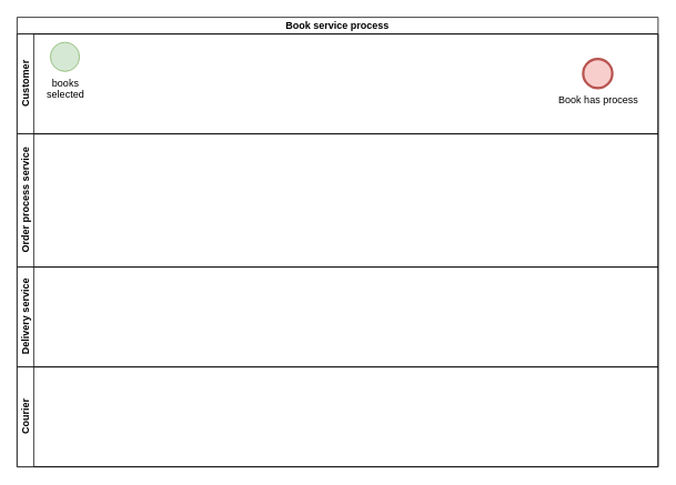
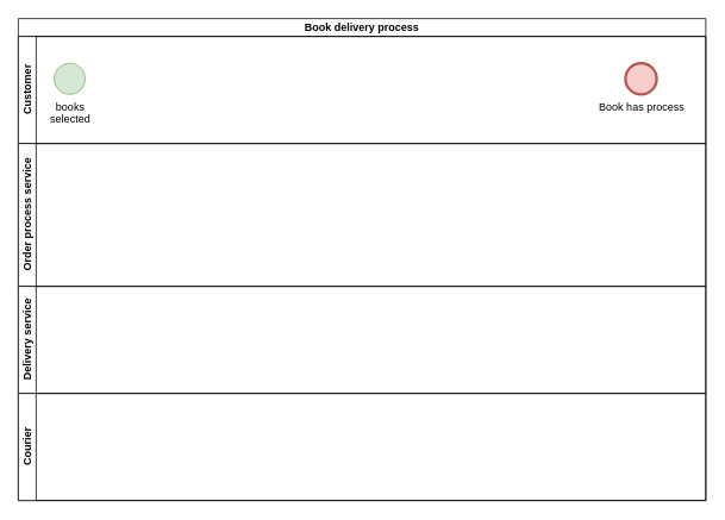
  <mxCell id="0" />
  <mxCell id="1" parent="0" />
- <mxCell id="2" value="Book service process" style="swimlane;html=1;childLayout=stackLayout;resizeParent=1;resizeParentMax=0;horizontal=1;startSize=20;horizontalStack=0;whiteSpace=wrap;" vertex="1" parent="1"><mxGeometry x="20" y="20" width="770" height="540" as="geometry" /></mxCell>
+ <mxCell id="2" value="Book delivery process" style="swimlane;html=1;childLayout=stackLayout;resizeParent=1;resizeParentMax=0;horizontal=1;startSize=20;horizontalStack=0;whiteSpace=wrap;" vertex="1" parent="1"><mxGeometry x="20" y="20" width="770" height="540" as="geometry" /></mxCell>
  <mxCell id="3" value="Customer" style="swimlane;html=1;startSize=20;horizontal=0;" vertex="1" parent="2"><mxGeometry y="20" width="770" height="120" as="geometry" /></mxCell>
- <mxCell id="4" value="books &lt;br&gt;selected" style="points=[[0.145,0.145,0],[0.5,0,0],[0.855,0.145,0],[1,0.5,0],[0.855,0.855,0],[0.5,1,0],[0.145,0.855,0],[0,0.5,0]];shape=mxgraph.bpmn.event;html=1;verticalLabelPosition=bottom;labelBackgroundColor=#ffffff;verticalAlign=top;align=center;perimeter=ellipsePerimeter;outlineConnect=0;aspect=fixed;outline=standard;symbol=general;direction=south;fillColor=#d5e8d4;strokeColor=#82b366;" vertex="1" parent="3"><mxGeometry x="40" y="10" width="35" height="35" as="geometry" /></mxCell>
+ <mxCell id="4" value="books &lt;br&gt;selected" style="points=[[0.145,0.145,0],[0.5,0,0],[0.855,0.145,0],[1,0.5,0],[0.855,0.855,0],[0.5,1,0],[0.145,0.855,0],[0,0.5,0]];shape=mxgraph.bpmn.event;html=1;verticalLabelPosition=bottom;labelBackgroundColor=#ffffff;verticalAlign=top;align=center;perimeter=ellipsePerimeter;outlineConnect=0;aspect=fixed;outline=standard;symbol=general;direction=south;fillColor=#d5e8d4;strokeColor=#82b366;" vertex="1" parent="3"><mxGeometry x="40" y="30" width="35" height="35" as="geometry" /></mxCell>
  <mxCell id="5" value="Book has process" style="points=[[0.145,0.145,0],[0.5,0,0],[0.855,0.145,0],[1,0.5,0],[0.855,0.855,0],[0.5,1,0],[0.145,0.855,0],[0,0.5,0]];shape=mxgraph.bpmn.event;html=1;verticalLabelPosition=bottom;labelBackgroundColor=#ffffff;verticalAlign=top;align=center;perimeter=ellipsePerimeter;outlineConnect=0;aspect=fixed;outline=end;symbol=terminate2;fillColor=#f8cecc;strokeColor=#b85450;" vertex="1" parent="3"><mxGeometry x="680" y="30" width="35" height="35" as="geometry" /></mxCell>
  <mxCell id="6" value="Order process service" style="swimlane;html=1;startSize=20;horizontal=0;" vertex="1" parent="2"><mxGeometry y="140" width="770" height="160" as="geometry" /></mxCell>
  <mxCell id="7" value="Delivery service" style="swimlane;html=1;startSize=20;horizontal=0;" vertex="1" parent="2"><mxGeometry y="300" width="770" height="120" as="geometry" /></mxCell>
  <mxCell id="8" value="Courier" style="swimlane;html=1;startSize=20;horizontal=0;" vertex="1" parent="2"><mxGeometry y="420" width="770" height="120" as="geometry" /></mxCell>
